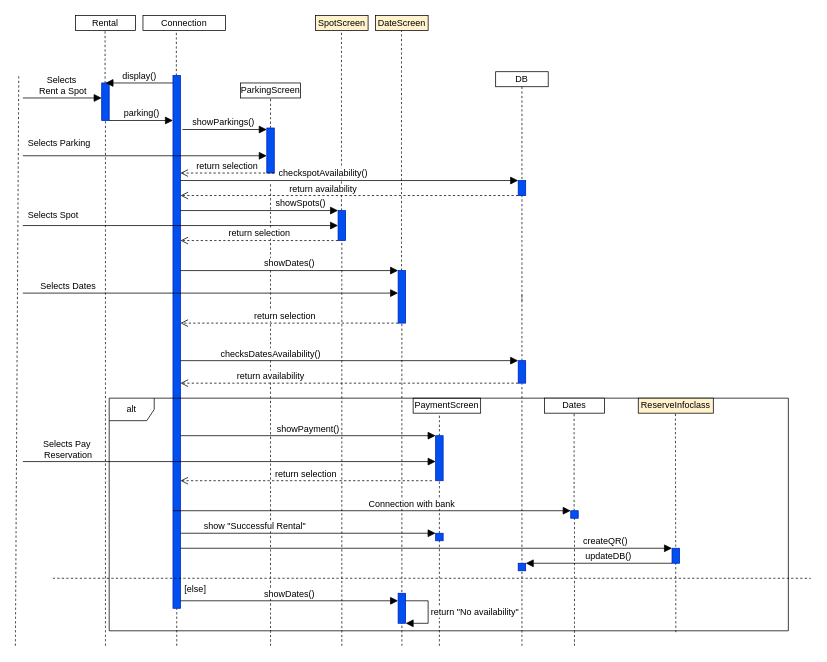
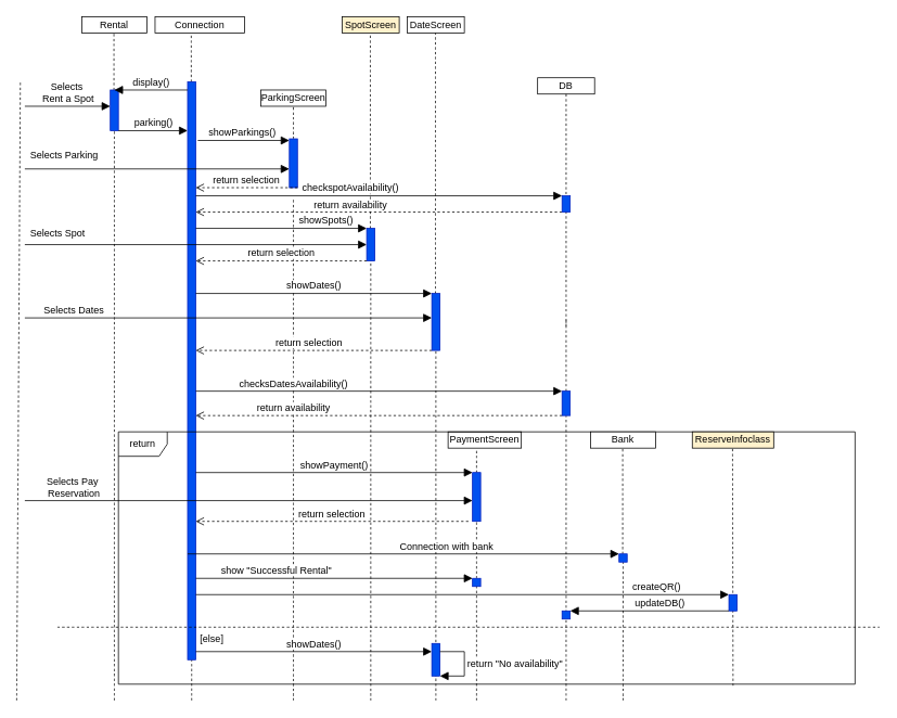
  <mxCell id="0" />
  <mxCell id="1" parent="0" />
  <mxCell id="2" value="Rental" style="rounded=0;whiteSpace=wrap;html=1;" parent="1" vertex="1"><mxGeometry x="100" y="20" width="80" height="20" as="geometry" /></mxCell>
  <mxCell id="3" value="Connection" style="rounded=0;whiteSpace=wrap;html=1;" parent="1" vertex="1"><mxGeometry x="190" y="20" width="110" height="20" as="geometry" /></mxCell>
  <mxCell id="4" value="ParkingScreen" style="rounded=0;whiteSpace=wrap;html=1;" parent="1" vertex="1"><mxGeometry x="320" y="110" width="80" height="20" as="geometry" /></mxCell>
- <mxCell id="5" value="DateScreen" style="rounded=0;whiteSpace=wrap;html=1;fillColor=#fff2cc;" parent="1" vertex="1"><mxGeometry x="500" y="20" width="70" height="20" as="geometry" /></mxCell>
+ <mxCell id="5" value="DateScreen" style="rounded=0;whiteSpace=wrap;html=1;" parent="1" vertex="1"><mxGeometry x="500" y="20" width="70" height="20" as="geometry" /></mxCell>
  <mxCell id="6" value="PaymentScreen" style="rounded=0;whiteSpace=wrap;html=1;" parent="1" vertex="1"><mxGeometry x="550" y="530" width="90" height="20" as="geometry" /></mxCell>
  <mxCell id="7" value="DB" style="rounded=0;whiteSpace=wrap;html=1;" parent="1" vertex="1"><mxGeometry x="660" y="95" width="70" height="20" as="geometry" /></mxCell>
  <mxCell id="8" value="" style="endArrow=none;dashed=1;html=1;rounded=0;fontSize=12;startSize=8;endSize=8;curved=1;entryX=0.5;entryY=1;entryDx=0;entryDy=0;" parent="1" target="7" edge="1"><mxGeometry width="50" height="50" relative="1" as="geometry"><mxPoint x="695" y="400" as="sourcePoint" /><mxPoint x="550" y="220" as="targetPoint" /></mxGeometry></mxCell>
  <mxCell id="9" value="" style="endArrow=none;dashed=1;html=1;rounded=0;fontSize=12;startSize=8;endSize=8;curved=1;" parent="1" source="45" edge="1"><mxGeometry width="50" height="50" relative="1" as="geometry"><mxPoint x="535" y="810" as="sourcePoint" /><mxPoint x="534.5" y="40" as="targetPoint" /></mxGeometry></mxCell>
  <mxCell id="10" value="" style="endArrow=none;dashed=1;html=1;rounded=0;fontSize=12;startSize=8;endSize=8;curved=1;entryX=0.5;entryY=1;entryDx=0;entryDy=0;" parent="1" target="4" edge="1"><mxGeometry width="50" height="50" relative="1" as="geometry"><mxPoint x="360" y="170" as="sourcePoint" /><mxPoint x="365" y="40" as="targetPoint" /></mxGeometry></mxCell>
  <mxCell id="11" value="" style="endArrow=none;dashed=1;html=1;rounded=0;fontSize=12;startSize=8;endSize=8;curved=1;" parent="1" source="23" edge="1"><mxGeometry width="50" height="50" relative="1" as="geometry"><mxPoint x="234.5" y="570" as="sourcePoint" /><mxPoint x="234.5" y="40" as="targetPoint" /></mxGeometry></mxCell>
  <mxCell id="12" value="" style="endArrow=none;dashed=1;html=1;rounded=0;fontSize=12;startSize=8;endSize=8;curved=1;" parent="1" source="16" edge="1"><mxGeometry width="50" height="50" relative="1" as="geometry"><mxPoint x="139.5" y="570" as="sourcePoint" /><mxPoint x="139.5" y="40" as="targetPoint" /></mxGeometry></mxCell>
  <mxCell id="13" value="" style="endArrow=none;dashed=1;html=1;rounded=0;fontSize=12;startSize=8;endSize=8;curved=1;" parent="1" edge="1"><mxGeometry width="50" height="50" relative="1" as="geometry"><mxPoint x="20" y="860" as="sourcePoint" /><mxPoint x="24.5" y="100" as="targetPoint" /></mxGeometry></mxCell>
  <mxCell id="14" value="Selects&amp;nbsp;&lt;div&gt;Rent a Spot&lt;/div&gt;" style="html=1;verticalAlign=bottom;endArrow=block;curved=0;rounded=0;fontSize=12;startSize=8;endSize=8;" parent="1" edge="1"><mxGeometry width="80" relative="1" as="geometry"><mxPoint x="30" y="130" as="sourcePoint" /><mxPoint x="135" y="130" as="targetPoint" /></mxGeometry></mxCell>
  <mxCell id="15" value="" style="endArrow=none;dashed=1;html=1;rounded=0;fontSize=12;startSize=8;endSize=8;curved=1;" parent="1" target="16" edge="1"><mxGeometry width="50" height="50" relative="1" as="geometry"><mxPoint x="140" y="860" as="sourcePoint" /><mxPoint x="139.5" y="40" as="targetPoint" /></mxGeometry></mxCell>
  <mxCell id="16" value="" style="html=1;points=[[0,0,0,0,5],[0,1,0,0,-5],[1,0,0,0,5],[1,1,0,0,-5]];perimeter=orthogonalPerimeter;outlineConnect=0;targetShapes=umlLifeline;portConstraint=eastwest;newEdgeStyle={&quot;curved&quot;:0,&quot;rounded&quot;:0};fillColor=#0050ef;fontColor=#ffffff;strokeColor=#001DBC;" parent="1" vertex="1"><mxGeometry x="135" y="110" width="10" height="50" as="geometry" /></mxCell>
  <mxCell id="17" value="" style="endArrow=none;dashed=1;html=1;rounded=0;fontSize=12;startSize=8;endSize=8;curved=1;" parent="1" edge="1"><mxGeometry width="50" height="50" relative="1" as="geometry"><mxPoint x="360" y="860" as="sourcePoint" /><mxPoint x="360" y="245" as="targetPoint" /></mxGeometry></mxCell>
  <mxCell id="18" value="" style="html=1;points=[[0,0,0,0,5],[0,1,0,0,-5],[1,0,0,0,5],[1,1,0,0,-5]];perimeter=orthogonalPerimeter;outlineConnect=0;targetShapes=umlLifeline;portConstraint=eastwest;newEdgeStyle={&quot;curved&quot;:0,&quot;rounded&quot;:0};fillColor=#0050ef;fontColor=#ffffff;strokeColor=#001DBC;" parent="1" vertex="1"><mxGeometry x="355" y="170" width="10" height="60" as="geometry" /></mxCell>
  <mxCell id="19" value="" style="endArrow=none;dashed=1;html=1;rounded=0;fontSize=12;startSize=8;endSize=8;curved=1;" parent="1" source="36" edge="1"><mxGeometry width="50" height="50" relative="1" as="geometry"><mxPoint x="584.5" y="810" as="sourcePoint" /><mxPoint x="585" y="550" as="targetPoint" /></mxGeometry></mxCell>
  <mxCell id="20" value="" style="endArrow=none;dashed=1;html=1;rounded=0;fontSize=12;startSize=8;endSize=8;curved=1;entryX=0.5;entryY=1;entryDx=0;entryDy=0;" parent="1" source="31" edge="1"><mxGeometry width="50" height="50" relative="1" as="geometry"><mxPoint x="695" y="570" as="sourcePoint" /><mxPoint x="695" y="390" as="targetPoint" /></mxGeometry></mxCell>
  <mxCell id="21" value="showParkings()" style="html=1;verticalAlign=bottom;endArrow=block;curved=0;rounded=0;fontSize=12;startSize=8;endSize=8;" parent="1" target="18" edge="1"><mxGeometry x="-0.04" width="80" relative="1" as="geometry"><mxPoint x="242.5" y="172" as="sourcePoint" /><mxPoint x="337.5" y="172" as="targetPoint" /><mxPoint as="offset" /></mxGeometry></mxCell>
  <mxCell id="22" value="" style="endArrow=none;dashed=1;html=1;rounded=0;fontSize=12;startSize=8;endSize=8;curved=1;" parent="1" target="23" edge="1"><mxGeometry width="50" height="50" relative="1" as="geometry"><mxPoint x="235" y="860" as="sourcePoint" /><mxPoint x="234.5" y="40" as="targetPoint" /></mxGeometry></mxCell>
  <mxCell id="23" value="" style="html=1;points=[[0,0,0,0,5],[0,1,0,0,-5],[1,0,0,0,5],[1,1,0,0,-5]];perimeter=orthogonalPerimeter;outlineConnect=0;targetShapes=umlLifeline;portConstraint=eastwest;newEdgeStyle={&quot;curved&quot;:0,&quot;rounded&quot;:0};fillColor=#0050ef;fontColor=#ffffff;strokeColor=#001DBC;" parent="1" vertex="1"><mxGeometry x="230" y="100" width="10" height="710" as="geometry" /></mxCell>
  <mxCell id="24" value="Selects Parking" style="html=1;verticalAlign=bottom;endArrow=block;curved=0;rounded=0;fontSize=12;startSize=8;endSize=8;" parent="1" target="18" edge="1"><mxGeometry x="-0.702" y="7" width="80" relative="1" as="geometry"><mxPoint x="30" y="207" as="sourcePoint" /><mxPoint x="110" y="207" as="targetPoint" /><mxPoint as="offset" /></mxGeometry></mxCell>
  <mxCell id="25" value="return selection" style="html=1;verticalAlign=bottom;endArrow=open;dashed=1;endSize=8;curved=0;rounded=0;fontSize=12;" parent="1" edge="1"><mxGeometry relative="1" as="geometry"><mxPoint x="365" y="230" as="sourcePoint" /><mxPoint x="240" y="230" as="targetPoint" /></mxGeometry></mxCell>
  <mxCell id="26" value="showDates()" style="html=1;verticalAlign=bottom;endArrow=block;curved=0;rounded=0;fontSize=12;startSize=8;endSize=8;" parent="1" edge="1"><mxGeometry width="80" relative="1" as="geometry"><mxPoint x="240" y="360" as="sourcePoint" /><mxPoint x="530" y="360" as="targetPoint" /></mxGeometry></mxCell>
  <mxCell id="27" value="Selects Dates" style="html=1;verticalAlign=bottom;endArrow=block;curved=0;rounded=0;fontSize=12;startSize=8;endSize=8;" parent="1" edge="1"><mxGeometry x="-0.76" width="80" relative="1" as="geometry"><mxPoint x="30" y="390" as="sourcePoint" /><mxPoint x="530" y="390" as="targetPoint" /><mxPoint as="offset" /></mxGeometry></mxCell>
  <mxCell id="28" value="return selection" style="html=1;verticalAlign=bottom;endArrow=open;dashed=1;endSize=8;curved=0;rounded=0;fontSize=12;exitX=0;exitY=1;exitDx=0;exitDy=-5;exitPerimeter=0;" parent="1" edge="1"><mxGeometry x="0.043" relative="1" as="geometry"><mxPoint x="530" y="430" as="sourcePoint" /><mxPoint x="240" y="430" as="targetPoint" /><mxPoint as="offset" /></mxGeometry></mxCell>
  <mxCell id="29" value="checksDatesAvailability()" style="html=1;verticalAlign=bottom;endArrow=block;curved=0;rounded=0;fontSize=12;startSize=8;endSize=8;" parent="1" source="23" target="31" edge="1"><mxGeometry x="-0.467" width="80" relative="1" as="geometry"><mxPoint x="240" y="420" as="sourcePoint" /><mxPoint x="650" y="420" as="targetPoint" /><mxPoint as="offset" /></mxGeometry></mxCell>
  <mxCell id="30" value="" style="endArrow=none;dashed=1;html=1;rounded=0;fontSize=12;startSize=8;endSize=8;curved=1;entryX=0.5;entryY=1;entryDx=0;entryDy=0;" parent="1" target="31" edge="1"><mxGeometry width="50" height="50" relative="1" as="geometry"><mxPoint x="695" y="860" as="sourcePoint" /><mxPoint x="695" y="320" as="targetPoint" /></mxGeometry></mxCell>
  <mxCell id="31" value="" style="html=1;points=[[0,0,0,0,5],[0,1,0,0,-5],[1,0,0,0,5],[1,1,0,0,-5]];perimeter=orthogonalPerimeter;outlineConnect=0;targetShapes=umlLifeline;portConstraint=eastwest;newEdgeStyle={&quot;curved&quot;:0,&quot;rounded&quot;:0};fillColor=#0050ef;fontColor=#ffffff;strokeColor=#001DBC;" parent="1" vertex="1"><mxGeometry x="690" y="480" width="10" height="30" as="geometry" /></mxCell>
  <mxCell id="32" value="return availability" style="html=1;verticalAlign=bottom;endArrow=open;dashed=1;endSize=8;curved=0;rounded=0;fontSize=12;exitX=0;exitY=1;exitDx=0;exitDy=-5;exitPerimeter=0;" parent="1" edge="1"><mxGeometry x="0.467" relative="1" as="geometry"><mxPoint x="690" y="510" as="sourcePoint" /><mxPoint x="240" y="510" as="targetPoint" /><mxPoint as="offset" /></mxGeometry></mxCell>
- <mxCell id="33" value="alt" style="shape=umlFrame;whiteSpace=wrap;html=1;pointerEvents=0;" parent="1" vertex="1"><mxGeometry x="145" y="530" width="905" height="310" as="geometry" /></mxCell>
+ <mxCell id="33" value="return" style="shape=umlFrame;whiteSpace=wrap;html=1;pointerEvents=0;" parent="1" vertex="1"><mxGeometry x="145" y="530" width="905" height="310" as="geometry" /></mxCell>
  <mxCell id="34" value="showPayment()" style="html=1;verticalAlign=bottom;endArrow=block;curved=0;rounded=0;fontSize=12;startSize=8;endSize=8;" parent="1" edge="1"><mxGeometry width="80" relative="1" as="geometry"><mxPoint x="240" y="580" as="sourcePoint" /><mxPoint x="580" y="580" as="targetPoint" /></mxGeometry></mxCell>
  <mxCell id="35" value="" style="endArrow=none;dashed=1;html=1;rounded=0;fontSize=12;startSize=8;endSize=8;curved=1;" parent="1" target="36" edge="1"><mxGeometry width="50" height="50" relative="1" as="geometry"><mxPoint x="585" y="860" as="sourcePoint" /><mxPoint x="585" y="500" as="targetPoint" /></mxGeometry></mxCell>
  <mxCell id="36" value="" style="html=1;points=[[0,0,0,0,5],[0,1,0,0,-5],[1,0,0,0,5],[1,1,0,0,-5]];perimeter=orthogonalPerimeter;outlineConnect=0;targetShapes=umlLifeline;portConstraint=eastwest;newEdgeStyle={&quot;curved&quot;:0,&quot;rounded&quot;:0};fillColor=#0050ef;fontColor=#ffffff;strokeColor=#001DBC;" parent="1" vertex="1"><mxGeometry x="580" y="580" width="10" height="60" as="geometry" /></mxCell>
  <mxCell id="37" value="Selects Pay&amp;nbsp;&lt;div&gt;Reservation&lt;/div&gt;" style="html=1;verticalAlign=bottom;endArrow=block;curved=0;rounded=0;fontSize=12;startSize=8;endSize=8;" parent="1" edge="1"><mxGeometry x="-0.782" width="80" relative="1" as="geometry"><mxPoint x="30" y="614.5" as="sourcePoint" /><mxPoint x="580" y="614.5" as="targetPoint" /><mxPoint as="offset" /></mxGeometry></mxCell>
  <mxCell id="38" value="display()" style="html=1;verticalAlign=bottom;endArrow=block;curved=0;rounded=0;fontSize=12;startSize=8;endSize=8;" parent="1" edge="1"><mxGeometry width="80" relative="1" as="geometry"><mxPoint x="230" y="110" as="sourcePoint" /><mxPoint x="140" y="110" as="targetPoint" /></mxGeometry></mxCell>
  <mxCell id="39" value="parking()" style="html=1;verticalAlign=bottom;endArrow=block;curved=0;rounded=0;fontSize=12;startSize=8;endSize=8;" parent="1" edge="1"><mxGeometry width="80" relative="1" as="geometry"><mxPoint x="145" y="160" as="sourcePoint" /><mxPoint x="230" y="160" as="targetPoint" /></mxGeometry></mxCell>
  <mxCell id="40" value="SpotScreen" style="rounded=0;whiteSpace=wrap;html=1;fillColor=#fff2cc;" parent="1" vertex="1"><mxGeometry x="420" y="20" width="70" height="20" as="geometry" /></mxCell>
  <mxCell id="41" value="" style="endArrow=none;dashed=1;html=1;rounded=0;fontSize=12;startSize=8;endSize=8;curved=1;" parent="1" source="43" edge="1"><mxGeometry width="50" height="50" relative="1" as="geometry"><mxPoint x="454.5" y="810" as="sourcePoint" /><mxPoint x="454.5" y="40" as="targetPoint" /></mxGeometry></mxCell>
  <mxCell id="42" value="" style="endArrow=none;dashed=1;html=1;rounded=0;fontSize=12;startSize=8;endSize=8;curved=1;" parent="1" target="43" edge="1"><mxGeometry width="50" height="50" relative="1" as="geometry"><mxPoint x="455" y="860" as="sourcePoint" /><mxPoint x="454.5" y="40" as="targetPoint" /></mxGeometry></mxCell>
  <mxCell id="43" value="" style="html=1;points=[[0,0,0,0,5],[0,1,0,0,-5],[1,0,0,0,5],[1,1,0,0,-5]];perimeter=orthogonalPerimeter;outlineConnect=0;targetShapes=umlLifeline;portConstraint=eastwest;newEdgeStyle={&quot;curved&quot;:0,&quot;rounded&quot;:0};fillColor=#0050ef;fontColor=#ffffff;strokeColor=#001DBC;" parent="1" vertex="1"><mxGeometry x="450" y="280" width="10" height="40" as="geometry" /></mxCell>
  <mxCell id="44" value="" style="endArrow=none;dashed=1;html=1;rounded=0;fontSize=12;startSize=8;endSize=8;curved=1;" parent="1" target="45" edge="1"><mxGeometry width="50" height="50" relative="1" as="geometry"><mxPoint x="535" y="860" as="sourcePoint" /><mxPoint x="534.5" y="40" as="targetPoint" /></mxGeometry></mxCell>
  <mxCell id="45" value="" style="html=1;points=[[0,0,0,0,5],[0,1,0,0,-5],[1,0,0,0,5],[1,1,0,0,-5]];perimeter=orthogonalPerimeter;outlineConnect=0;targetShapes=umlLifeline;portConstraint=eastwest;newEdgeStyle={&quot;curved&quot;:0,&quot;rounded&quot;:0};fillColor=#0050ef;fontColor=#ffffff;strokeColor=#001DBC;" parent="1" vertex="1"><mxGeometry x="530" y="360" width="10" height="70" as="geometry" /></mxCell>
  <mxCell id="46" value="showSpots()" style="html=1;verticalAlign=bottom;endArrow=block;curved=0;rounded=0;fontSize=12;startSize=8;endSize=8;" parent="1" edge="1"><mxGeometry x="0.524" width="80" relative="1" as="geometry"><mxPoint x="240" y="280" as="sourcePoint" /><mxPoint x="450" y="280" as="targetPoint" /><mxPoint as="offset" /></mxGeometry></mxCell>
  <mxCell id="47" value="Selects Spot" style="html=1;verticalAlign=bottom;endArrow=block;curved=0;rounded=0;fontSize=12;startSize=8;endSize=8;" parent="1" target="43" edge="1"><mxGeometry x="-0.809" y="5" width="80" relative="1" as="geometry"><mxPoint x="30" y="300" as="sourcePoint" /><mxPoint x="110" y="264.5" as="targetPoint" /><mxPoint y="1" as="offset" /></mxGeometry></mxCell>
  <mxCell id="48" value="return selection" style="html=1;verticalAlign=bottom;endArrow=open;dashed=1;endSize=8;curved=0;rounded=0;fontSize=12;" parent="1" edge="1"><mxGeometry relative="1" as="geometry"><mxPoint x="450" y="320" as="sourcePoint" /><mxPoint x="240" y="320" as="targetPoint" /></mxGeometry></mxCell>
  <mxCell id="49" value="checkspotAvailability()" style="html=1;verticalAlign=bottom;endArrow=block;curved=0;rounded=0;fontSize=12;startSize=8;endSize=8;" parent="1" edge="1"><mxGeometry x="-0.156" width="80" relative="1" as="geometry"><mxPoint x="240" y="240" as="sourcePoint" /><mxPoint x="690" y="240" as="targetPoint" /><mxPoint as="offset" /></mxGeometry></mxCell>
  <mxCell id="50" value="return availability" style="html=1;verticalAlign=bottom;endArrow=open;dashed=1;endSize=8;curved=0;rounded=0;fontSize=12;" parent="1" edge="1"><mxGeometry x="0.156" y="1" relative="1" as="geometry"><mxPoint x="690" y="260" as="sourcePoint" /><mxPoint x="240" y="260" as="targetPoint" /><mxPoint as="offset" /></mxGeometry></mxCell>
  <mxCell id="51" value="" style="html=1;points=[[0,0,0,0,5],[0,1,0,0,-5],[1,0,0,0,5],[1,1,0,0,-5]];perimeter=orthogonalPerimeter;outlineConnect=0;targetShapes=umlLifeline;portConstraint=eastwest;newEdgeStyle={&quot;curved&quot;:0,&quot;rounded&quot;:0};fillColor=#0050ef;fontColor=#ffffff;strokeColor=#001DBC;" parent="1" vertex="1"><mxGeometry x="690" y="240" width="10" height="20" as="geometry" /></mxCell>
- <mxCell id="52" value="Dates" style="rounded=0;whiteSpace=wrap;html=1;" parent="1" vertex="1"><mxGeometry x="725" y="530" width="80" height="20" as="geometry" /></mxCell>
+ <mxCell id="52" value="Bank" style="rounded=0;whiteSpace=wrap;html=1;" parent="1" vertex="1"><mxGeometry x="725" y="530" width="80" height="20" as="geometry" /></mxCell>
  <mxCell id="53" value="" style="endArrow=none;dashed=1;html=1;rounded=0;fontSize=12;startSize=8;endSize=8;curved=1;" parent="1" source="59" edge="1"><mxGeometry width="50" height="50" relative="1" as="geometry"><mxPoint x="764.5" y="810" as="sourcePoint" /><mxPoint x="764.5" y="550" as="targetPoint" /></mxGeometry></mxCell>
  <mxCell id="54" value="Connection with bank" style="html=1;verticalAlign=bottom;endArrow=block;curved=0;rounded=0;fontSize=12;startSize=8;endSize=8;" parent="1" edge="1"><mxGeometry x="0.2" width="80" relative="1" as="geometry"><mxPoint x="230" y="680" as="sourcePoint" /><mxPoint x="760" y="680" as="targetPoint" /><mxPoint as="offset" /></mxGeometry></mxCell>
  <mxCell id="55" value="return selection" style="html=1;verticalAlign=bottom;endArrow=open;dashed=1;endSize=8;curved=0;rounded=0;fontSize=12;" parent="1" edge="1"><mxGeometry relative="1" as="geometry"><mxPoint x="575" y="640" as="sourcePoint" /><mxPoint x="240" y="640" as="targetPoint" /></mxGeometry></mxCell>
  <mxCell id="56" value="show &quot;Successful Rental&quot;" style="html=1;verticalAlign=bottom;endArrow=block;curved=0;rounded=0;fontSize=12;startSize=8;endSize=8;" parent="1" edge="1"><mxGeometry x="-0.417" width="80" relative="1" as="geometry"><mxPoint x="240" y="710" as="sourcePoint" /><mxPoint x="580" y="710" as="targetPoint" /><mxPoint as="offset" /></mxGeometry></mxCell>
  <mxCell id="57" value="" style="html=1;points=[[0,0,0,0,5],[0,1,0,0,-5],[1,0,0,0,5],[1,1,0,0,-5]];perimeter=orthogonalPerimeter;outlineConnect=0;targetShapes=umlLifeline;portConstraint=eastwest;newEdgeStyle={&quot;curved&quot;:0,&quot;rounded&quot;:0};fillColor=#0050ef;fontColor=#ffffff;strokeColor=#001DBC;" parent="1" vertex="1"><mxGeometry x="580" y="710" width="10" height="10" as="geometry" /></mxCell>
  <mxCell id="58" value="" style="endArrow=none;dashed=1;html=1;rounded=0;fontSize=12;startSize=8;endSize=8;curved=1;" parent="1" target="59" edge="1"><mxGeometry width="50" height="50" relative="1" as="geometry"><mxPoint x="765" y="860" as="sourcePoint" /><mxPoint x="764.5" y="550" as="targetPoint" /></mxGeometry></mxCell>
  <mxCell id="59" value="" style="html=1;points=[[0,0,0,0,5],[0,1,0,0,-5],[1,0,0,0,5],[1,1,0,0,-5]];perimeter=orthogonalPerimeter;outlineConnect=0;targetShapes=umlLifeline;portConstraint=eastwest;newEdgeStyle={&quot;curved&quot;:0,&quot;rounded&quot;:0};fillColor=#0050ef;fontColor=#ffffff;strokeColor=#001DBC;" parent="1" vertex="1"><mxGeometry x="760" y="680" width="10" height="10" as="geometry" /></mxCell>
  <mxCell id="60" value="" style="endArrow=none;dashed=1;html=1;rounded=0;fontSize=12;startSize=8;endSize=8;curved=1;" parent="1" edge="1"><mxGeometry width="50" height="50" relative="1" as="geometry"><mxPoint x="70" y="770" as="sourcePoint" /><mxPoint x="1080" y="770" as="targetPoint" /></mxGeometry></mxCell>
  <mxCell id="61" value="[else]" style="text;html=1;align=center;verticalAlign=middle;whiteSpace=wrap;rounded=0;" parent="1" vertex="1"><mxGeometry x="230" y="770" width="60" height="30" as="geometry" /></mxCell>
  <mxCell id="62" value="showDates()" style="html=1;verticalAlign=bottom;endArrow=block;curved=0;rounded=0;fontSize=12;startSize=8;endSize=8;" parent="1" edge="1"><mxGeometry width="80" relative="1" as="geometry"><mxPoint x="240" y="800" as="sourcePoint" /><mxPoint x="530" y="800" as="targetPoint" /></mxGeometry></mxCell>
  <mxCell id="63" value="" style="html=1;points=[[0,0,0,0,5],[0,1,0,0,-5],[1,0,0,0,5],[1,1,0,0,-5]];perimeter=orthogonalPerimeter;outlineConnect=0;targetShapes=umlLifeline;portConstraint=eastwest;newEdgeStyle={&quot;curved&quot;:0,&quot;rounded&quot;:0};fillColor=#0050ef;fontColor=#ffffff;strokeColor=#001DBC;" parent="1" vertex="1"><mxGeometry x="530" y="790" width="10" height="40" as="geometry" /></mxCell>
  <mxCell id="64" value="return &quot;No availability&lt;span style=&quot;background-color: light-dark(#ffffff, var(--ge-dark-color, #121212)); color: light-dark(rgb(0, 0, 0), rgb(255, 255, 255));&quot;&gt;&quot;&lt;/span&gt;" style="html=1;align=left;spacingLeft=2;endArrow=block;rounded=0;edgeStyle=orthogonalEdgeStyle;curved=0;rounded=0;fontSize=12;startSize=8;endSize=8;" parent="1" target="63" edge="1"><mxGeometry relative="1" as="geometry"><mxPoint x="540" y="800" as="sourcePoint" /><Array as="points"><mxPoint x="570" y="800" /><mxPoint x="570" y="830" /></Array><mxPoint x="545" y="830" as="targetPoint" /></mxGeometry></mxCell>
  <mxCell id="65" value="" style="endArrow=none;dashed=1;html=1;rounded=0;fontSize=12;startSize=8;endSize=8;curved=1;exitX=0.857;exitY=1.006;exitDx=0;exitDy=0;exitPerimeter=0;" parent="1" edge="1"><mxGeometry width="50" height="50" relative="1" as="geometry"><mxPoint x="900.085" y="841.86" as="sourcePoint" /><mxPoint x="899.5" y="550" as="targetPoint" /></mxGeometry></mxCell>
  <mxCell id="66" value="ReserveInfoclass" style="rounded=0;whiteSpace=wrap;html=1;fillColor=#fff2cc;" parent="1" vertex="1"><mxGeometry x="850" y="530" width="100" height="20" as="geometry" /></mxCell>
  <mxCell id="67" value="createQR()" style="html=1;verticalAlign=bottom;endArrow=block;curved=0;rounded=0;fontSize=12;startSize=8;endSize=8;" parent="1" target="68" edge="1"><mxGeometry x="0.727" width="80" relative="1" as="geometry"><mxPoint x="240" y="730" as="sourcePoint" /><mxPoint x="890" y="730" as="targetPoint" /><mxPoint as="offset" /></mxGeometry></mxCell>
  <mxCell id="68" value="" style="html=1;points=[[0,0,0,0,5],[0,1,0,0,-5],[1,0,0,0,5],[1,1,0,0,-5]];perimeter=orthogonalPerimeter;outlineConnect=0;targetShapes=umlLifeline;portConstraint=eastwest;newEdgeStyle={&quot;curved&quot;:0,&quot;rounded&quot;:0};fillColor=#0050ef;fontColor=#ffffff;strokeColor=#001DBC;" parent="1" vertex="1"><mxGeometry x="895" y="730" width="10" height="20" as="geometry" /></mxCell>
  <mxCell id="69" value="updateDB()" style="html=1;verticalAlign=bottom;endArrow=block;curved=0;rounded=0;fontSize=12;startSize=8;endSize=8;" parent="1" source="68" target="70" edge="1"><mxGeometry x="-0.128" width="80" relative="1" as="geometry"><mxPoint x="880" y="750" as="sourcePoint" /><mxPoint x="790" y="750" as="targetPoint" /><mxPoint as="offset" /></mxGeometry></mxCell>
  <mxCell id="70" value="" style="html=1;points=[[0,0,0,0,5],[0,1,0,0,-5],[1,0,0,0,5],[1,1,0,0,-5]];perimeter=orthogonalPerimeter;outlineConnect=0;targetShapes=umlLifeline;portConstraint=eastwest;newEdgeStyle={&quot;curved&quot;:0,&quot;rounded&quot;:0};fillColor=#0050ef;fontColor=#ffffff;strokeColor=#001DBC;" parent="1" vertex="1"><mxGeometry x="690" y="750" width="10" height="10" as="geometry" /></mxCell>
